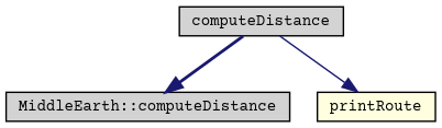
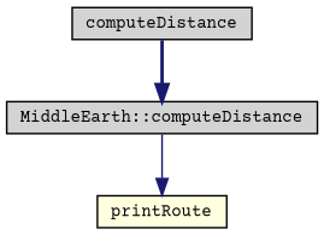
  digraph {
    fontname="Courier Prime"
    rankdir=TB
    node [color=black fillcolor=lightgrey fontname="Courier Prime" fontsize=10 shape=record style=filled]
    edge [color=midnightblue fontname="Courier Prime" fontsize=10 labelfontname=Helvetica labelfontsize=10]
    n1 [fontcolor=black height=0.2 label=computeDistance width=0.4]
    n2 [height=0.2 label="MiddleEarth::computeDistance" width=0.4]
    n3 [fillcolor=lightyellow height=0.2 label=printRoute width=0.4]
    n1 -> n2 [style=bold]
-   n1 -> n3 [style=solid]
+   n2 -> n3 [style=solid]
  }
